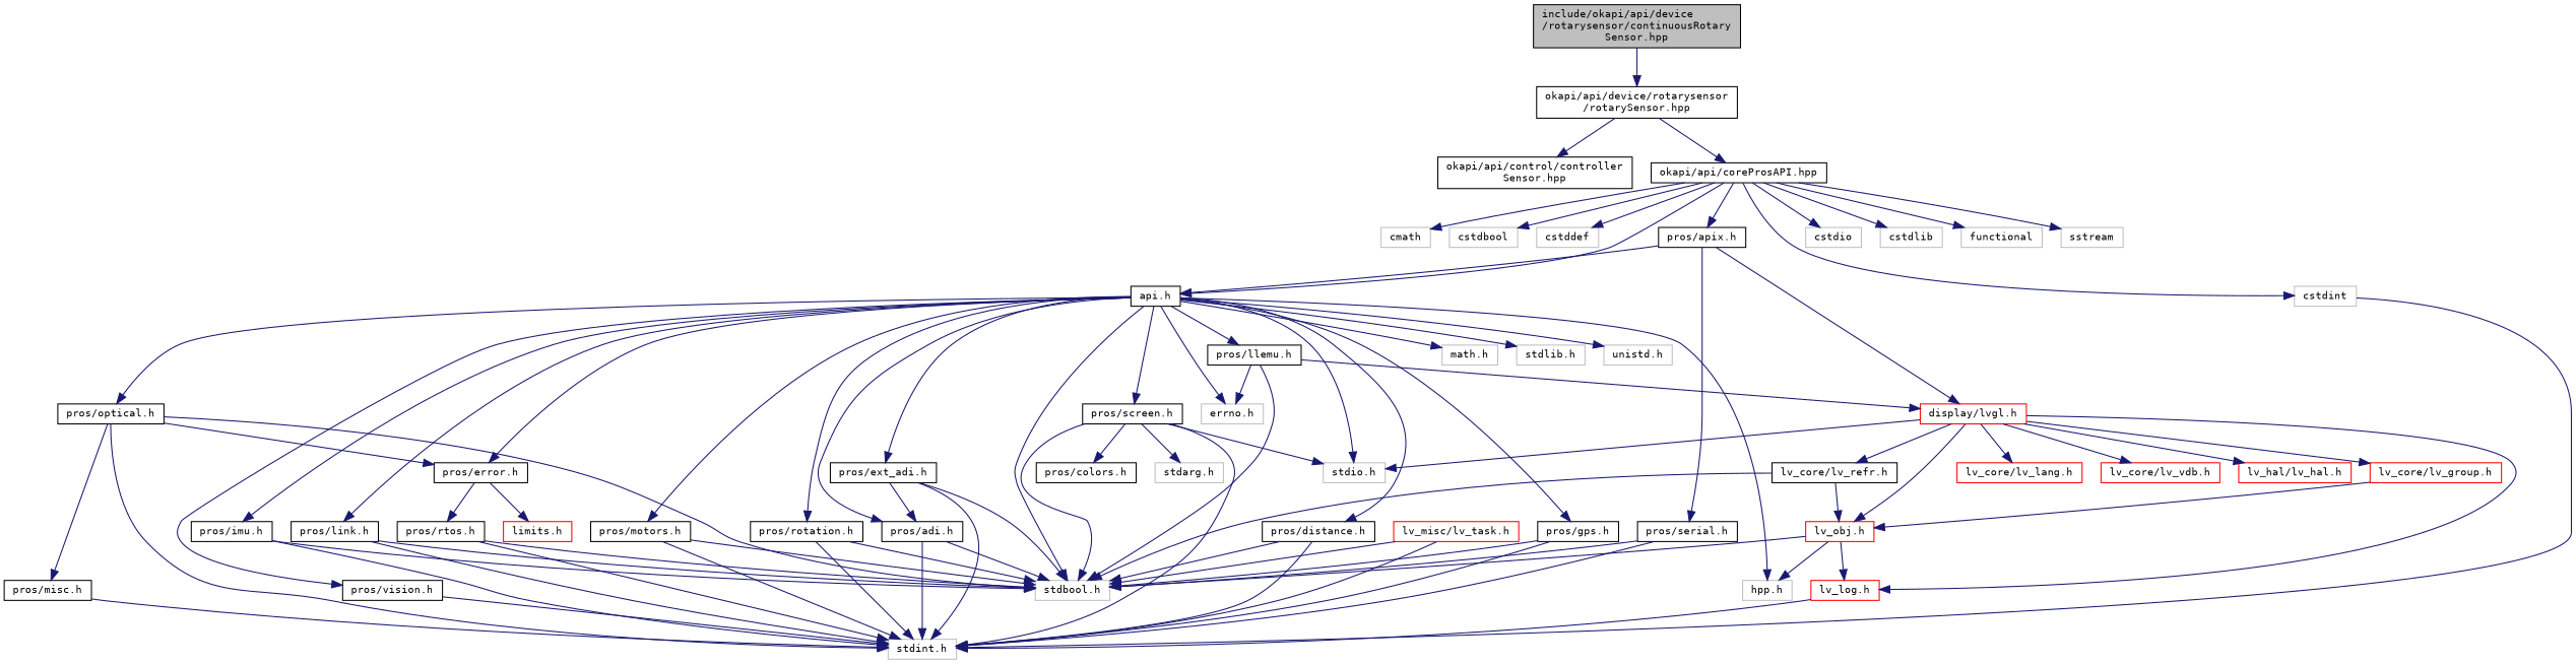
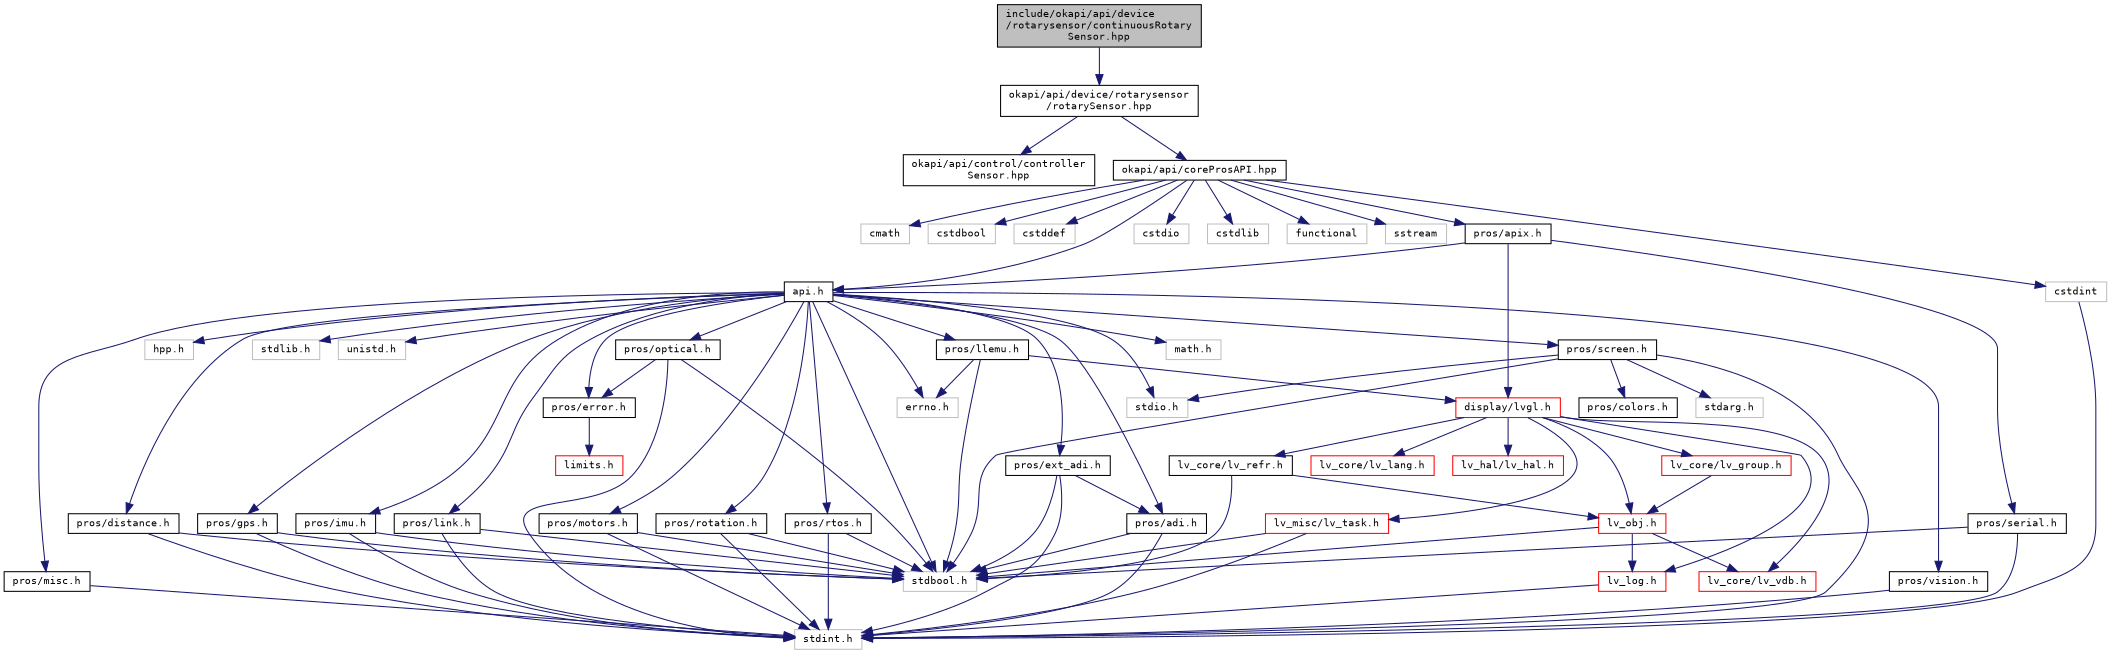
  digraph {
    fontname="DejaVu Sans Mono"
    node [color=black fillcolor=white fontname="DejaVu Sans Mono" fontsize=10 shape=record style=filled]
    edge [color=midnightblue fontname="DejaVu Sans Mono" fontsize=10 labelfontname=Helvetica labelfontsize=10 style=solid]
    n1 [fillcolor=grey75 fontcolor=black height=0.2 label="include/okapi/api/device\l/rotarysensor/continuousRotary\lSensor.hpp" width=0.4]
    n2 [height=0.2 label="okapi/api/device/rotarysensor\l/rotarySensor.hpp" width=0.4]
    n3 [height=0.2 label="okapi/api/control/controller\lSensor.hpp" width=0.4]
    n4 [height=0.2 label="okapi/api/coreProsAPI.hpp" width=0.4]
    n5 [color=grey75 height=0.2 label=cmath width=0.4]
    n6 [color=grey75 height=0.2 label=cstdbool width=0.4]
    n7 [color=grey75 height=0.2 label=cstddef width=0.4]
    n8 [color=grey75 height=0.2 label=cstdint width=0.4]
    n9 [color=grey75 height=0.2 label=cstdio width=0.4]
    n10 [color=grey75 height=0.2 label=cstdlib width=0.4]
    n11 [color=grey75 height=0.2 label=functional width=0.4]
    n12 [color=grey75 height=0.2 label=sstream width=0.4]
    n13 [height=0.2 label="api.h" width=0.4]
    n14 [height=0.2 label="pros/apix.h" width=0.4]
    n15 [color=grey75 height=0.2 label="stdint.h" width=0.4]
    n16 [color=grey75 height=0.2 label="errno.h" width=0.4]
    n17 [color=grey75 height=0.2 label="math.h" width=0.4]
    n18 [color=grey75 height=0.2 label="stdbool.h" width=0.4]
    n19 [color=grey75 height=0.2 label="hpp.h" width=0.4]
    n20 [color=grey75 height=0.2 label="stdio.h" width=0.4]
    n21 [color=grey75 height=0.2 label="stdlib.h" width=0.4]
    n22 [color=grey75 height=0.2 label="unistd.h" width=0.4]
    n23 [height=0.2 label="pros/adi.h" width=0.4]
    n24 [height=0.2 label="pros/distance.h" width=0.4]
    n25 [height=0.2 label="pros/error.h" width=0.4]
    n26 [height=0.2 label="pros/ext_adi.h" width=0.4]
    n27 [height=0.2 label="pros/gps.h" width=0.4]
    n28 [height=0.2 label="pros/imu.h" width=0.4]
    n29 [height=0.2 label="pros/link.h" width=0.4]
    n30 [height=0.2 label="pros/llemu.h" width=0.4]
    n31 [height=0.2 label="pros/misc.h" width=0.4]
    n32 [height=0.2 label="pros/motors.h" width=0.4]
    n33 [height=0.2 label="pros/optical.h" width=0.4]
    n34 [height=0.2 label="pros/rotation.h" width=0.4]
    n35 [height=0.2 label="pros/rtos.h" width=0.4]
    n36 [height=0.2 label="pros/screen.h" width=0.4]
    n37 [height=0.2 label="pros/vision.h" width=0.4]
    n38 [color=red height=0.2 label="display/lvgl.h" width=0.4]
    n39 [height=0.2 label="pros/serial.h" width=0.4]
    n40 [height=0.2 label="pros/colors.h" width=0.4]
    n41 [color=red height=0.2 label="limits.h" width=0.4]
    n42 [color=grey75 height=0.2 label="stdarg.h" width=0.4]
    n43 [color=red height=0.2 label="lv_core/lv_group.h" width=0.4]
    n44 [color=red height=0.2 label="lv_obj.h" width=0.4]
    n45 [color=red height=0.2 label="lv_log.h" width=0.4]
    n46 [color=red height=0.2 label="lv_core/lv_lang.h" width=0.4]
    n47 [height=0.2 label="lv_core/lv_refr.h" width=0.4]
    n48 [color=red height=0.2 label="lv_core/lv_vdb.h" width=0.4]
    n49 [color=red height=0.2 label="lv_hal/lv_hal.h" width=0.4]
    n50 [color=red height=0.2 label="lv_misc/lv_task.h" width=0.4]
    n1 -> n2
    n2 -> n3
    n2 -> n4
    n4 -> n5
    n4 -> n6
    n4 -> n7
    n4 -> n8
    n4 -> n9
    n4 -> n10
    n4 -> n11
    n4 -> n12
    n4 -> n13
    n4 -> n14
    n8 -> n15
    n13 -> n16
    n13 -> n17
    n13 -> n18
    n13 -> n19
    n13 -> n20
    n13 -> n21
    n13 -> n22
    n13 -> n23
    n13 -> n24
    n13 -> n25
    n13 -> n26
    n13 -> n27
    n13 -> n28
    n13 -> n29
    n13 -> n30
-   n33 -> n31
+   n13 -> n31
    n13 -> n32
    n13 -> n33
    n13 -> n34
-   n25 -> n35
+   n13 -> n35
    n13 -> n36
    n13 -> n37
    n14 -> n13
    n14 -> n38
    n14 -> n39
    n23 -> n15
    n23 -> n18
    n24 -> n15
    n24 -> n18
    n25 -> n41
    n26 -> n15
    n26 -> n18
    n26 -> n23
    n27 -> n15
    n27 -> n18
    n28 -> n15
    n28 -> n18
    n29 -> n15
    n29 -> n18
    n30 -> n16
    n30 -> n18
    n30 -> n38
    n31 -> n15
    n32 -> n15
    n32 -> n18
    n33 -> n15
    n33 -> n18
    n33 -> n25
    n34 -> n15
    n34 -> n18
    n35 -> n15
    n35 -> n18
    n36 -> n15
    n36 -> n18
    n36 -> n20
    n36 -> n40
    n36 -> n42
    n37 -> n15
    n38 -> n43
    n38 -> n44
    n38 -> n45
    n38 -> n46
    n38 -> n47
    n38 -> n48
    n38 -> n49
-   n38 -> n20
+   n38 -> n50
    n39 -> n15
    n39 -> n18
    n43 -> n44
    n44 -> n18
-   n44 -> n19
+   n44 -> n48
    n44 -> n45
    n45 -> n15
    n47 -> n18
    n47 -> n44
    n50 -> n15
    n50 -> n18
  }
